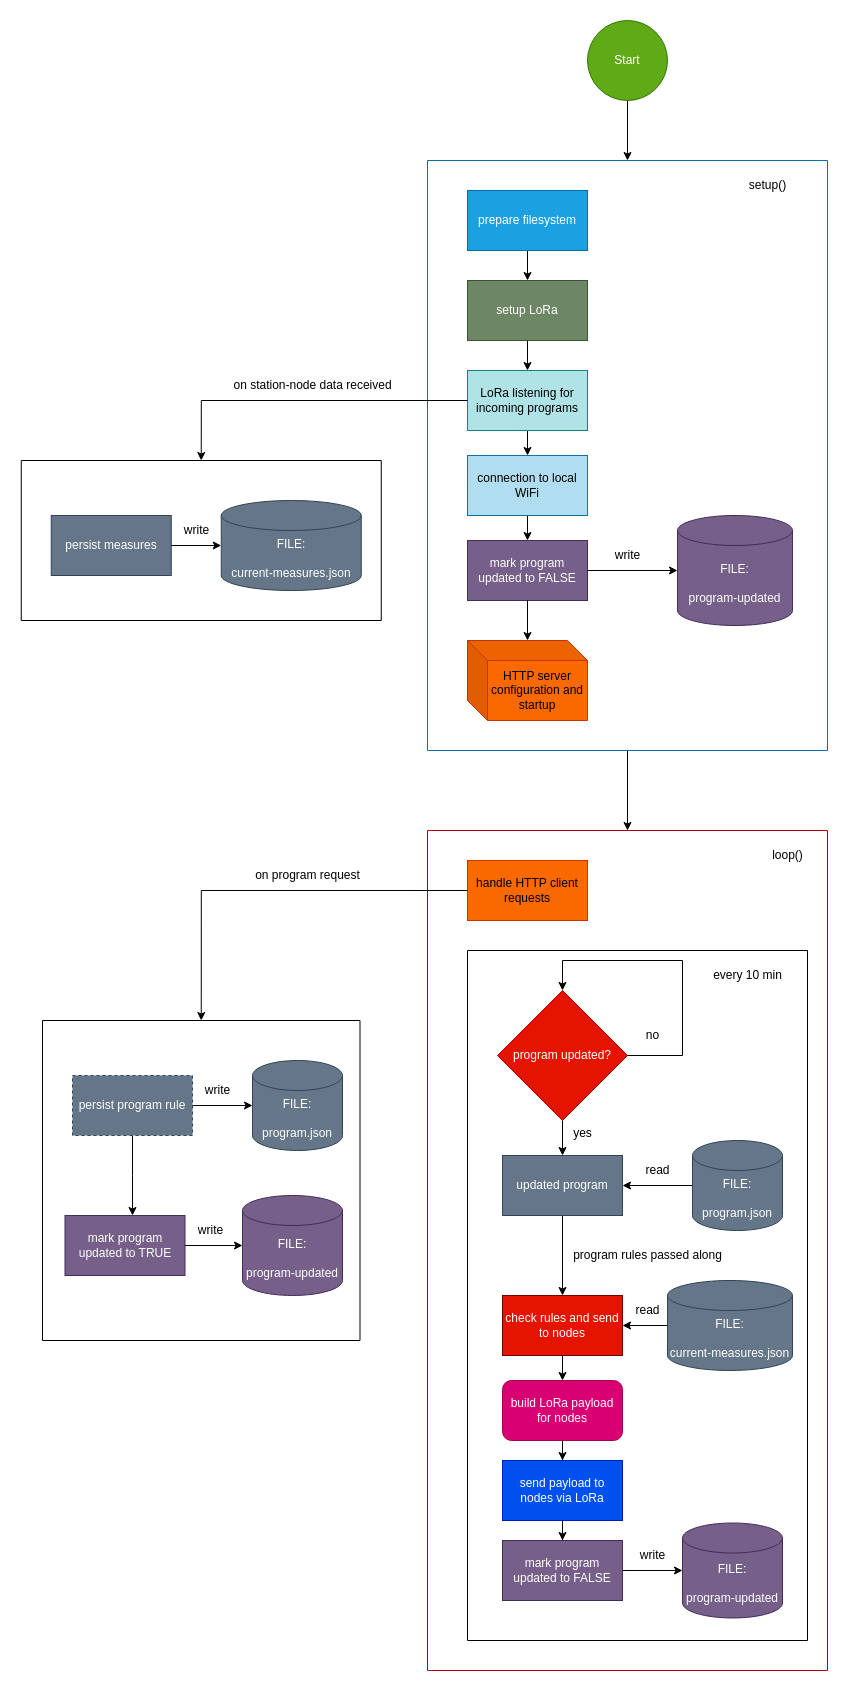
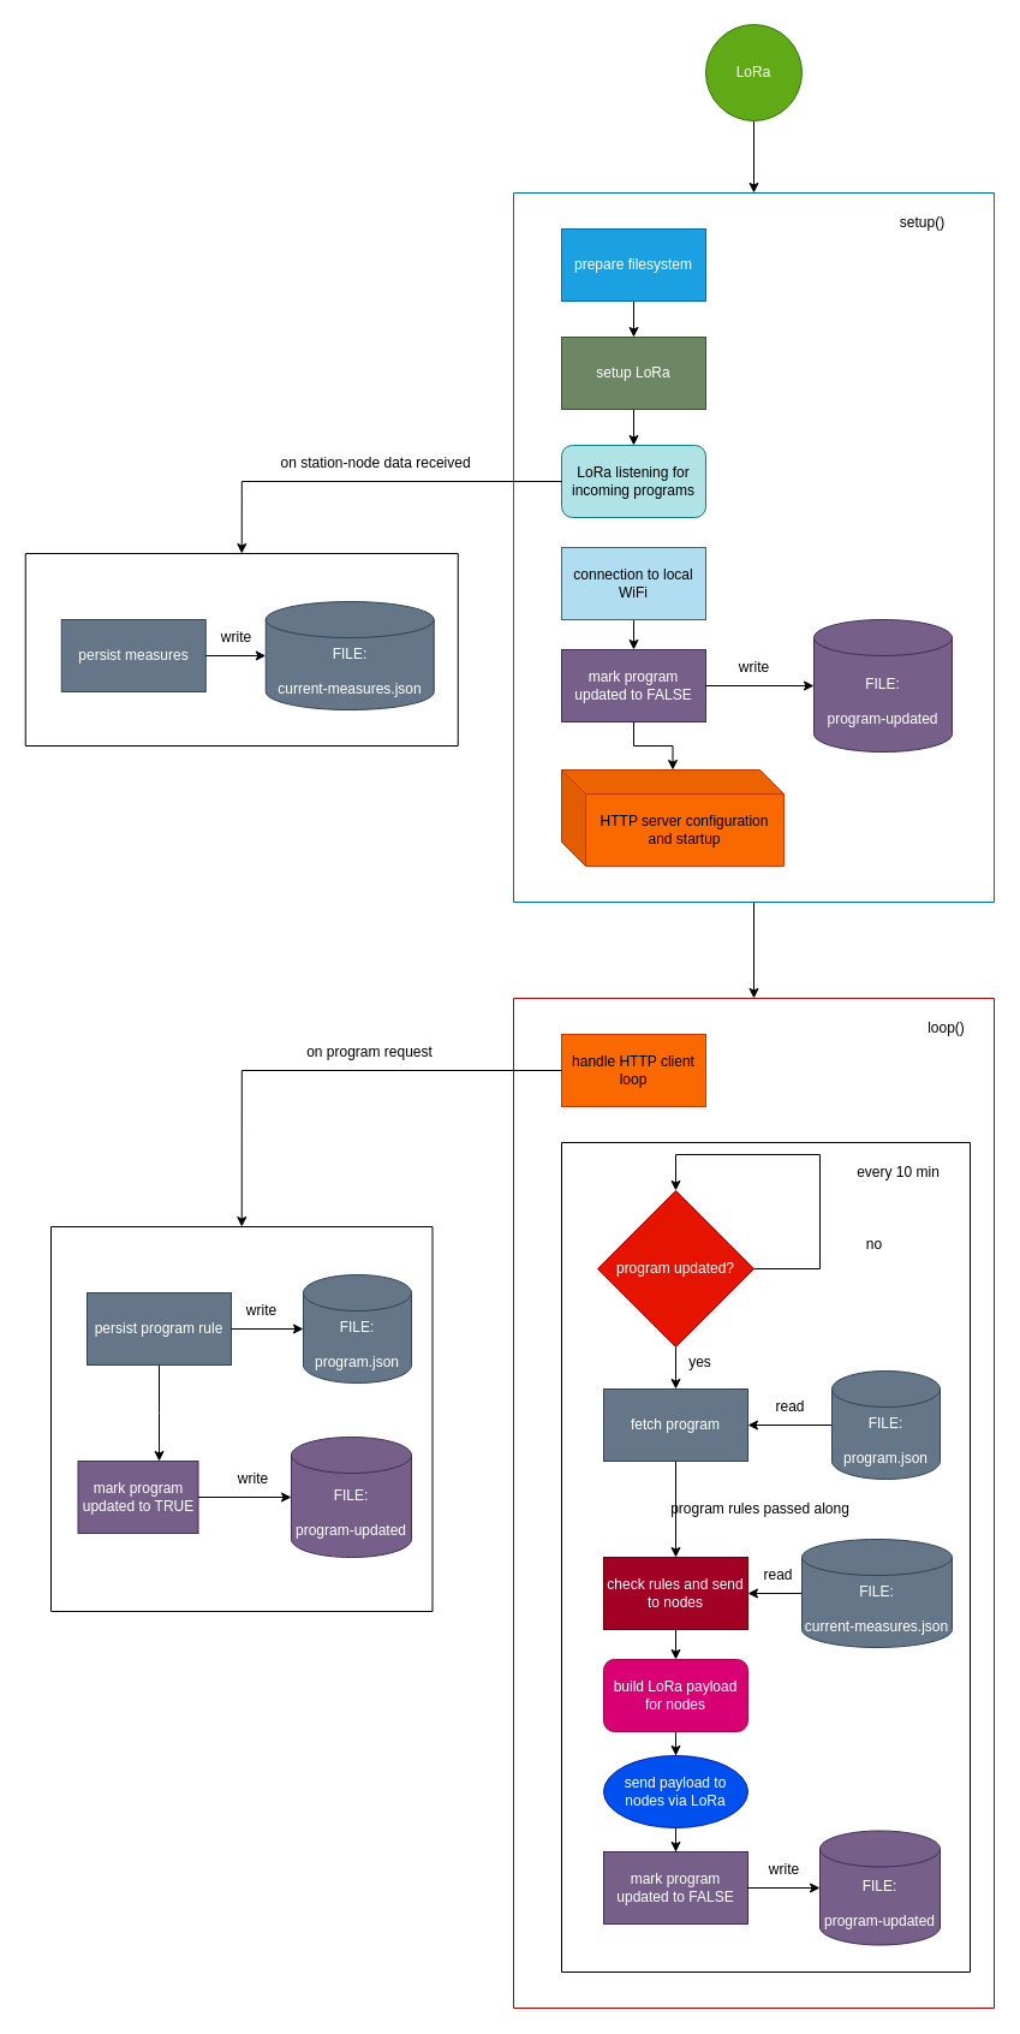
  <mxCell id="0" />
  <mxCell id="1" parent="0" />
  <mxCell id="2" style="edgeStyle=orthogonalEdgeStyle;rounded=0;orthogonalLoop=1;jettySize=auto;html=1;" parent="1" source="3" target="21" edge="1"><mxGeometry relative="1" as="geometry" /></mxCell>
  <mxCell id="3" value="" style="swimlane;startSize=0;fillColor=#1ba1e2;fontColor=#ffffff;strokeColor=#006EAF;" parent="1" vertex="1"><mxGeometry x="427" y="160" width="400" height="590" as="geometry" /></mxCell>
  <mxCell id="4" value="setup()" style="text;html=1;align=center;verticalAlign=middle;resizable=0;points=[];autosize=1;strokeColor=none;fillColor=none;" parent="3" vertex="1"><mxGeometry x="310" y="10" width="60" height="30" as="geometry" /></mxCell>
  <mxCell id="5" style="edgeStyle=orthogonalEdgeStyle;rounded=0;orthogonalLoop=1;jettySize=auto;html=1;" parent="3" source="6" target="12" edge="1"><mxGeometry relative="1" as="geometry" /></mxCell>
  <mxCell id="6" value="prepare filesystem" style="rounded=0;whiteSpace=wrap;html=1;fillColor=#1ba1e2;fontColor=#ffffff;strokeColor=#006EAF;" parent="3" vertex="1"><mxGeometry x="40" y="30" width="120" height="60" as="geometry" /></mxCell>
  <mxCell id="7" style="edgeStyle=orthogonalEdgeStyle;rounded=0;orthogonalLoop=1;jettySize=auto;html=1;" parent="3" source="8" target="14" edge="1"><mxGeometry relative="1" as="geometry" /></mxCell>
  <mxCell id="8" value="connection to local WiFi" style="rounded=0;whiteSpace=wrap;html=1;fillColor=#b1ddf0;strokeColor=#10739e;" parent="3" vertex="1"><mxGeometry x="40" y="295" width="120" height="60" as="geometry" /></mxCell>
- <mxCell id="9" style="edgeStyle=orthogonalEdgeStyle;rounded=0;orthogonalLoop=1;jettySize=auto;html=1;" parent="3" source="10" target="8" edge="1"><mxGeometry relative="1" as="geometry" /></mxCell>
- <mxCell id="10" value="LoRa listening for incoming programs" style="rounded=0;whiteSpace=wrap;html=1;fillColor=#b0e3e6;strokeColor=#0e8088;" parent="3" vertex="1"><mxGeometry x="40" y="210" width="120" height="60" as="geometry" /></mxCell>
+ <mxCell id="10" value="LoRa listening for incoming programs" style="whiteSpace=wrap;html=1;fillColor=#b0e3e6;strokeColor=#0e8088;rounded=1;" parent="3" vertex="1"><mxGeometry x="40" y="210" width="120" height="60" as="geometry" /></mxCell>
  <mxCell id="11" style="edgeStyle=orthogonalEdgeStyle;rounded=0;orthogonalLoop=1;jettySize=auto;html=1;" parent="3" source="12" target="10" edge="1"><mxGeometry relative="1" as="geometry" /></mxCell>
  <mxCell id="12" value="setup LoRa" style="rounded=0;whiteSpace=wrap;html=1;fillColor=#6d8764;fontColor=#ffffff;strokeColor=#3A5431;" parent="3" vertex="1"><mxGeometry x="40" y="120" width="120" height="60" as="geometry" /></mxCell>
- <mxCell id="13" value="HTTP server configuration and startup" style="shape=cube;whiteSpace=wrap;html=1;boundedLbl=1;backgroundOutline=1;darkOpacity=0.05;darkOpacity2=0.1;fillColor=#fa6800;fontColor=#000000;strokeColor=#C73500;" parent="3" vertex="1"><mxGeometry x="40" y="480" width="120" height="80" as="geometry" /></mxCell>
+ <mxCell id="13" value="HTTP server configuration and startup" style="shape=cube;whiteSpace=wrap;html=1;boundedLbl=1;backgroundOutline=1;darkOpacity=0.05;darkOpacity2=0.1;fillColor=#fa6800;fontColor=#000000;strokeColor=#C73500;" parent="3" vertex="1"><mxGeometry x="40" y="480" width="185" height="80" as="geometry" /></mxCell>
  <mxCell id="14" value="mark program updated to FALSE" style="rounded=0;whiteSpace=wrap;html=1;fillColor=#76608a;fontColor=#ffffff;strokeColor=#432D57;" parent="3" vertex="1"><mxGeometry x="40" y="380" width="120" height="60" as="geometry" /></mxCell>
  <mxCell id="15" value="&lt;div&gt;FILE:&lt;/div&gt;&lt;div&gt;&lt;br&gt;&lt;/div&gt;&lt;div&gt;program-updated&lt;/div&gt;" style="shape=cylinder3;whiteSpace=wrap;html=1;boundedLbl=1;backgroundOutline=1;size=15;fillColor=#76608a;fontColor=#ffffff;strokeColor=#432D57;" parent="3" vertex="1"><mxGeometry x="250" y="355" width="115" height="110" as="geometry" /></mxCell>
  <mxCell id="16" style="edgeStyle=orthogonalEdgeStyle;rounded=0;orthogonalLoop=1;jettySize=auto;html=1;entryX=0;entryY=0.5;entryDx=0;entryDy=0;entryPerimeter=0;" parent="3" source="14" target="15" edge="1"><mxGeometry relative="1" as="geometry" /></mxCell>
  <mxCell id="17" value="write" style="text;html=1;align=center;verticalAlign=middle;resizable=0;points=[];autosize=1;strokeColor=none;fillColor=none;" parent="3" vertex="1"><mxGeometry x="175" y="380" width="50" height="30" as="geometry" /></mxCell>
  <mxCell id="18" style="edgeStyle=orthogonalEdgeStyle;rounded=0;orthogonalLoop=1;jettySize=auto;html=1;entryX=0.5;entryY=0;entryDx=0;entryDy=0;entryPerimeter=0;" parent="3" source="14" target="13" edge="1"><mxGeometry relative="1" as="geometry" /></mxCell>
  <mxCell id="19" style="edgeStyle=orthogonalEdgeStyle;rounded=0;orthogonalLoop=1;jettySize=auto;html=1;entryX=0.5;entryY=0;entryDx=0;entryDy=0;" parent="1" source="20" target="3" edge="1"><mxGeometry relative="1" as="geometry" /></mxCell>
- <mxCell id="20" value="Start" style="ellipse;whiteSpace=wrap;html=1;aspect=fixed;fillColor=#60a917;fontColor=#ffffff;strokeColor=#2D7600;" parent="1" vertex="1"><mxGeometry x="587" y="20" width="80" height="80" as="geometry" /></mxCell>
+ <mxCell id="20" value="LoRa" style="ellipse;whiteSpace=wrap;html=1;aspect=fixed;fillColor=#60a917;fontColor=#ffffff;strokeColor=#2D7600;" parent="1" vertex="1"><mxGeometry x="587" y="20" width="80" height="80" as="geometry" /></mxCell>
  <mxCell id="21" value="" style="swimlane;startSize=0;fillColor=#e51400;fontColor=#ffffff;strokeColor=#B20000;" parent="1" vertex="1"><mxGeometry x="427" y="830" width="400" height="840" as="geometry" /></mxCell>
  <mxCell id="22" value="loop()" style="text;html=1;align=center;verticalAlign=middle;resizable=0;points=[];autosize=1;strokeColor=none;fillColor=none;" parent="21" vertex="1"><mxGeometry x="335" y="10" width="50" height="30" as="geometry" /></mxCell>
- <mxCell id="23" value="handle HTTP client requests" style="rounded=0;whiteSpace=wrap;html=1;fillColor=#fa6800;fontColor=#000000;strokeColor=#C73500;" parent="21" vertex="1"><mxGeometry x="40" y="30" width="120" height="60" as="geometry" /></mxCell>
+ <mxCell id="23" value="handle HTTP client loop" style="rounded=0;whiteSpace=wrap;html=1;fillColor=#fa6800;fontColor=#000000;strokeColor=#C73500;" parent="21" vertex="1"><mxGeometry x="40" y="30" width="120" height="60" as="geometry" /></mxCell>
  <mxCell id="24" value="" style="swimlane;startSize=0;" parent="21" vertex="1"><mxGeometry x="40" y="120" width="340" height="690" as="geometry" /></mxCell>
  <mxCell id="25" value="every 10 min" style="text;html=1;align=center;verticalAlign=middle;resizable=0;points=[];autosize=1;strokeColor=none;fillColor=none;" parent="24" vertex="1"><mxGeometry x="235" y="10" width="90" height="30" as="geometry" /></mxCell>
  <mxCell id="26" value="" style="edgeStyle=orthogonalEdgeStyle;rounded=0;orthogonalLoop=1;jettySize=auto;html=1;" parent="24" source="27" target="29" edge="1"><mxGeometry relative="1" as="geometry" /></mxCell>
  <mxCell id="27" value="program updated?" style="rhombus;whiteSpace=wrap;html=1;fillColor=#e51400;fontColor=#ffffff;strokeColor=#B20000;" parent="24" vertex="1"><mxGeometry x="30" y="40" width="130" height="130" as="geometry" /></mxCell>
  <mxCell id="28" value="" style="edgeStyle=orthogonalEdgeStyle;rounded=0;orthogonalLoop=1;jettySize=auto;html=1;" parent="24" source="29" target="34" edge="1"><mxGeometry relative="1" as="geometry" /></mxCell>
- <mxCell id="29" value="updated program" style="whiteSpace=wrap;html=1;fillColor=#647687;fontColor=#ffffff;strokeColor=#314354;" parent="24" vertex="1"><mxGeometry x="35" y="205" width="120" height="60" as="geometry" /></mxCell>
+ <mxCell id="29" value="fetch program" style="whiteSpace=wrap;html=1;fillColor=#647687;fontColor=#ffffff;strokeColor=#314354;" parent="24" vertex="1"><mxGeometry x="35" y="205" width="120" height="60" as="geometry" /></mxCell>
  <mxCell id="30" style="edgeStyle=orthogonalEdgeStyle;rounded=0;orthogonalLoop=1;jettySize=auto;html=1;entryX=1;entryY=0.5;entryDx=0;entryDy=0;" parent="24" source="31" target="29" edge="1"><mxGeometry relative="1" as="geometry" /></mxCell>
  <mxCell id="31" value="&lt;div&gt;FILE:&lt;/div&gt;&lt;div&gt;&lt;br&gt;&lt;/div&gt;&lt;div&gt;program.json&lt;/div&gt;" style="shape=cylinder3;whiteSpace=wrap;html=1;boundedLbl=1;backgroundOutline=1;size=15;fillColor=#647687;fontColor=#ffffff;strokeColor=#314354;" parent="24" vertex="1"><mxGeometry x="225" y="190" width="90" height="90" as="geometry" /></mxCell>
  <mxCell id="32" value="read" style="text;html=1;align=center;verticalAlign=middle;resizable=0;points=[];autosize=1;strokeColor=none;fillColor=none;" parent="24" vertex="1"><mxGeometry x="165" y="205" width="50" height="30" as="geometry" /></mxCell>
  <mxCell id="33" value="" style="edgeStyle=orthogonalEdgeStyle;rounded=0;orthogonalLoop=1;jettySize=auto;html=1;" parent="24" source="34" target="37" edge="1"><mxGeometry relative="1" as="geometry" /></mxCell>
- <mxCell id="34" value="check rules and send to nodes" style="whiteSpace=wrap;html=1;fillColor=#e51400;fontColor=#ffffff;strokeColor=#6F0000;" parent="24" vertex="1"><mxGeometry x="35" y="345" width="120" height="60" as="geometry" /></mxCell>
- <mxCell id="35" value="program rules passed along" style="text;html=1;align=center;verticalAlign=middle;resizable=0;points=[];autosize=1;strokeColor=none;fillColor=none;" parent="24" vertex="1"><mxGeometry x="95" y="290" width="170" height="30" as="geometry" /></mxCell>
+ <mxCell id="34" value="check rules and send to nodes" style="whiteSpace=wrap;html=1;fillColor=#a20025;fontColor=#ffffff;strokeColor=#6F0000;" parent="24" vertex="1"><mxGeometry x="35" y="345" width="120" height="60" as="geometry" /></mxCell>
+ <mxCell id="35" value="program rules passed along" style="text;html=1;align=center;verticalAlign=middle;resizable=0;points=[];autosize=1;strokeColor=none;fillColor=none;" parent="24" vertex="1"><mxGeometry x="80" y="290" width="170" height="30" as="geometry" /></mxCell>
  <mxCell id="36" value="" style="edgeStyle=orthogonalEdgeStyle;rounded=0;orthogonalLoop=1;jettySize=auto;html=1;" parent="24" source="37" target="39" edge="1"><mxGeometry relative="1" as="geometry" /></mxCell>
  <mxCell id="37" value="build LoRa payload for nodes" style="whiteSpace=wrap;html=1;fillColor=#d80073;fontColor=#ffffff;strokeColor=#A50040;rounded=1;" parent="24" vertex="1"><mxGeometry x="35" y="430" width="120" height="60" as="geometry" /></mxCell>
  <mxCell id="38" style="edgeStyle=orthogonalEdgeStyle;rounded=0;orthogonalLoop=1;jettySize=auto;html=1;entryX=0.5;entryY=0;entryDx=0;entryDy=0;" parent="24" source="39" target="40" edge="1"><mxGeometry relative="1" as="geometry" /></mxCell>
- <mxCell id="39" value="send payload to nodes via LoRa" style="whiteSpace=wrap;html=1;fillColor=#0050ef;fontColor=#ffffff;strokeColor=#001DBC;" parent="24" vertex="1"><mxGeometry x="35" y="510" width="120" height="60" as="geometry" /></mxCell>
+ <mxCell id="39" value="send payload to nodes via LoRa" style="ellipse;whiteSpace=wrap;html=1;fillColor=#0050ef;fontColor=#ffffff;strokeColor=#001DBC;" parent="24" vertex="1"><mxGeometry x="35" y="510" width="120" height="60" as="geometry" /></mxCell>
  <mxCell id="40" value="mark program updated to FALSE" style="rounded=0;whiteSpace=wrap;html=1;fillColor=#76608a;fontColor=#ffffff;strokeColor=#432D57;" parent="24" vertex="1"><mxGeometry x="35" y="590" width="120" height="60" as="geometry" /></mxCell>
  <mxCell id="41" value="&lt;div&gt;FILE:&lt;/div&gt;&lt;div&gt;&lt;br&gt;&lt;/div&gt;&lt;div&gt;program-updated&lt;/div&gt;" style="shape=cylinder3;whiteSpace=wrap;html=1;boundedLbl=1;backgroundOutline=1;size=15;fillColor=#76608a;fontColor=#ffffff;strokeColor=#432D57;" parent="24" vertex="1"><mxGeometry x="215" y="572.5" width="100" height="95" as="geometry" /></mxCell>
  <mxCell id="42" value="write" style="text;html=1;align=center;verticalAlign=middle;resizable=0;points=[];autosize=1;strokeColor=none;fillColor=none;" parent="24" vertex="1"><mxGeometry x="160" y="590" width="50" height="30" as="geometry" /></mxCell>
  <mxCell id="43" style="edgeStyle=orthogonalEdgeStyle;rounded=0;orthogonalLoop=1;jettySize=auto;html=1;entryX=0;entryY=0.5;entryDx=0;entryDy=0;entryPerimeter=0;" parent="24" source="40" target="41" edge="1"><mxGeometry relative="1" as="geometry" /></mxCell>
  <mxCell id="44" style="edgeStyle=orthogonalEdgeStyle;rounded=0;orthogonalLoop=1;jettySize=auto;html=1;entryX=0.5;entryY=0;entryDx=0;entryDy=0;exitX=1;exitY=0.5;exitDx=0;exitDy=0;" parent="24" source="27" target="27" edge="1"><mxGeometry relative="1" as="geometry"><Array as="points"><mxPoint x="215" y="105" /><mxPoint x="215" y="10" /><mxPoint x="95" y="10" /></Array></mxGeometry></mxCell>
- <mxCell id="45" value="no" style="text;html=1;align=center;verticalAlign=middle;resizable=0;points=[];autosize=1;strokeColor=none;fillColor=none;" parent="24" vertex="1"><mxGeometry x="165" y="70" width="40" height="30" as="geometry" /></mxCell>
+ <mxCell id="45" value="no" style="text;html=1;align=center;verticalAlign=middle;resizable=0;points=[];autosize=1;strokeColor=none;fillColor=none;" parent="24" vertex="1"><mxGeometry x="240" y="70" width="40" height="30" as="geometry" /></mxCell>
  <mxCell id="46" style="edgeStyle=orthogonalEdgeStyle;rounded=0;orthogonalLoop=1;jettySize=auto;html=1;entryX=1;entryY=0.5;entryDx=0;entryDy=0;" edge="1" parent="24" source="47" target="34"><mxGeometry relative="1" as="geometry" /></mxCell>
  <mxCell id="47" value="&lt;div&gt;FILE:&lt;/div&gt;&lt;div&gt;&lt;br&gt;&lt;/div&gt;&lt;div&gt;current-measures.json&lt;/div&gt;" style="shape=cylinder3;whiteSpace=wrap;html=1;boundedLbl=1;backgroundOutline=1;size=15;fillColor=#647687;fontColor=#ffffff;strokeColor=#314354;" vertex="1" parent="24"><mxGeometry x="200" y="330" width="125" height="90" as="geometry" /></mxCell>
  <mxCell id="48" value="&lt;div&gt;read&lt;/div&gt;" style="text;html=1;align=center;verticalAlign=middle;resizable=0;points=[];autosize=1;strokeColor=none;fillColor=none;" vertex="1" parent="24"><mxGeometry x="155" y="345" width="50" height="30" as="geometry" /></mxCell>
  <mxCell id="49" value="yes" style="text;html=1;align=center;verticalAlign=middle;resizable=0;points=[];autosize=1;strokeColor=none;fillColor=none;" parent="1" vertex="1"><mxGeometry x="562" y="1118" width="40" height="30" as="geometry" /></mxCell>
  <mxCell id="50" value="" style="swimlane;startSize=0;" parent="1" vertex="1"><mxGeometry x="42" y="1020" width="317.5" height="320" as="geometry" /></mxCell>
  <mxCell id="51" value="" style="edgeStyle=orthogonalEdgeStyle;rounded=0;orthogonalLoop=1;jettySize=auto;html=1;" parent="50" source="52" edge="1"><mxGeometry relative="1" as="geometry"><mxPoint x="90" y="195" as="targetPoint" /></mxGeometry></mxCell>
- <mxCell id="52" value="persist program rule" style="whiteSpace=wrap;html=1;fillColor=#647687;fontColor=#ffffff;strokeColor=#314354;dashed=1;" parent="50" vertex="1"><mxGeometry x="30" y="55" width="120" height="60" as="geometry" /></mxCell>
+ <mxCell id="52" value="persist program rule" style="whiteSpace=wrap;html=1;fillColor=#647687;fontColor=#ffffff;strokeColor=#314354;" parent="50" vertex="1"><mxGeometry x="30" y="55" width="120" height="60" as="geometry" /></mxCell>
  <mxCell id="53" value="&lt;div&gt;FILE:&lt;/div&gt;&lt;div&gt;&lt;br&gt;&lt;/div&gt;&lt;div&gt;program.json&lt;/div&gt;" style="shape=cylinder3;whiteSpace=wrap;html=1;boundedLbl=1;backgroundOutline=1;size=15;fillColor=#647687;fontColor=#ffffff;strokeColor=#314354;" parent="50" vertex="1"><mxGeometry x="210" y="40" width="90" height="90" as="geometry" /></mxCell>
  <mxCell id="54" style="edgeStyle=orthogonalEdgeStyle;rounded=0;orthogonalLoop=1;jettySize=auto;html=1;entryX=0;entryY=0.5;entryDx=0;entryDy=0;entryPerimeter=0;" parent="50" source="52" target="53" edge="1"><mxGeometry relative="1" as="geometry" /></mxCell>
  <mxCell id="55" value="write" style="text;html=1;align=center;verticalAlign=middle;resizable=0;points=[];autosize=1;strokeColor=none;fillColor=none;" parent="50" vertex="1"><mxGeometry x="150" y="55" width="50" height="30" as="geometry" /></mxCell>
- <mxCell id="56" value="mark program updated to TRUE" style="rounded=0;whiteSpace=wrap;html=1;fillColor=#76608a;fontColor=#ffffff;strokeColor=#432D57;" parent="50" vertex="1"><mxGeometry x="22.5" y="195" width="120" height="60" as="geometry" /></mxCell>
+ <mxCell id="56" value="mark program updated to TRUE" style="rounded=0;whiteSpace=wrap;html=1;fillColor=#76608a;fontColor=#ffffff;strokeColor=#432D57;" parent="50" vertex="1"><mxGeometry x="22.5" y="195" width="100" height="60" as="geometry" /></mxCell>
  <mxCell id="57" value="&lt;div&gt;FILE:&lt;/div&gt;&lt;div&gt;&lt;br&gt;&lt;/div&gt;&lt;div&gt;program-updated&lt;/div&gt;" style="shape=cylinder3;whiteSpace=wrap;html=1;boundedLbl=1;backgroundOutline=1;size=15;fillColor=#76608a;fontColor=#ffffff;strokeColor=#432D57;" parent="50" vertex="1"><mxGeometry x="200" y="175" width="100" height="100" as="geometry" /></mxCell>
  <mxCell id="58" style="edgeStyle=orthogonalEdgeStyle;rounded=0;orthogonalLoop=1;jettySize=auto;html=1;entryX=0;entryY=0.5;entryDx=0;entryDy=0;entryPerimeter=0;" parent="50" source="56" target="57" edge="1"><mxGeometry relative="1" as="geometry" /></mxCell>
  <mxCell id="59" value="write" style="text;html=1;align=center;verticalAlign=middle;resizable=0;points=[];autosize=1;strokeColor=none;fillColor=none;" parent="50" vertex="1"><mxGeometry x="142.5" y="195" width="50" height="30" as="geometry" /></mxCell>
  <mxCell id="60" style="edgeStyle=orthogonalEdgeStyle;rounded=0;orthogonalLoop=1;jettySize=auto;html=1;entryX=0.5;entryY=0;entryDx=0;entryDy=0;" edge="1" parent="1" source="23" target="50"><mxGeometry relative="1" as="geometry" /></mxCell>
  <mxCell id="61" value="" style="swimlane;startSize=0;" vertex="1" parent="1"><mxGeometry x="20.75" y="460" width="360" height="160" as="geometry" /></mxCell>
  <mxCell id="62" value="persist measures" style="whiteSpace=wrap;html=1;fillColor=#647687;fontColor=#ffffff;strokeColor=#314354;" vertex="1" parent="61"><mxGeometry x="30" y="55" width="120" height="60" as="geometry" /></mxCell>
  <mxCell id="63" value="&lt;div&gt;FILE:&lt;/div&gt;&lt;div&gt;&lt;br&gt;&lt;/div&gt;&lt;div&gt;current-measures.json&lt;/div&gt;" style="shape=cylinder3;whiteSpace=wrap;html=1;boundedLbl=1;backgroundOutline=1;size=15;fillColor=#647687;fontColor=#ffffff;strokeColor=#314354;" vertex="1" parent="61"><mxGeometry x="200" y="40" width="140" height="90" as="geometry" /></mxCell>
  <mxCell id="64" style="edgeStyle=orthogonalEdgeStyle;rounded=0;orthogonalLoop=1;jettySize=auto;html=1;entryX=0;entryY=0.5;entryDx=0;entryDy=0;entryPerimeter=0;" edge="1" parent="61" source="62" target="63"><mxGeometry relative="1" as="geometry" /></mxCell>
  <mxCell id="65" value="write" style="text;html=1;align=center;verticalAlign=middle;resizable=0;points=[];autosize=1;strokeColor=none;fillColor=none;" vertex="1" parent="61"><mxGeometry x="150" y="55" width="50" height="30" as="geometry" /></mxCell>
  <mxCell id="66" style="edgeStyle=orthogonalEdgeStyle;rounded=0;orthogonalLoop=1;jettySize=auto;html=1;entryX=0.5;entryY=0;entryDx=0;entryDy=0;" edge="1" parent="1" source="10" target="61"><mxGeometry relative="1" as="geometry" /></mxCell>
  <mxCell id="67" value="on station-node data received" style="text;html=1;align=center;verticalAlign=middle;resizable=0;points=[];autosize=1;strokeColor=none;fillColor=none;" vertex="1" parent="1"><mxGeometry x="222" y="370" width="180" height="30" as="geometry" /></mxCell>
  <mxCell id="68" value="on program request" style="text;html=1;align=center;verticalAlign=middle;resizable=0;points=[];autosize=1;strokeColor=none;fillColor=none;" vertex="1" parent="1"><mxGeometry x="242" y="860" width="130" height="30" as="geometry" /></mxCell>
